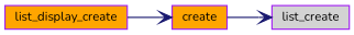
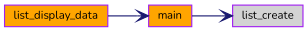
  digraph {
    fontname=Nunito
    rankdir=LR
    node [color=purple fillcolor=orange fontname=Nunito fontsize=10 shape=record style=filled]
    edge [arrowhead=vee color=midnightblue fontname=Nunito fontsize=10 labelfontname=Helvetica labelfontsize=10 style=solid]
-   n1 [fontcolor=black height=0.2 label=create width=0.4]
+   n1 [fontcolor=black height=0.2 label=main width=0.4]
    n2 [fillcolor=lightgrey height=0.2 label=list_create width=0.4]
-   n3 [height=0.2 label=list_display_create width=0.4]
+   n3 [height=0.2 label=list_display_data width=0.4]
    n1 -> n2
    n3 -> n1
  }
